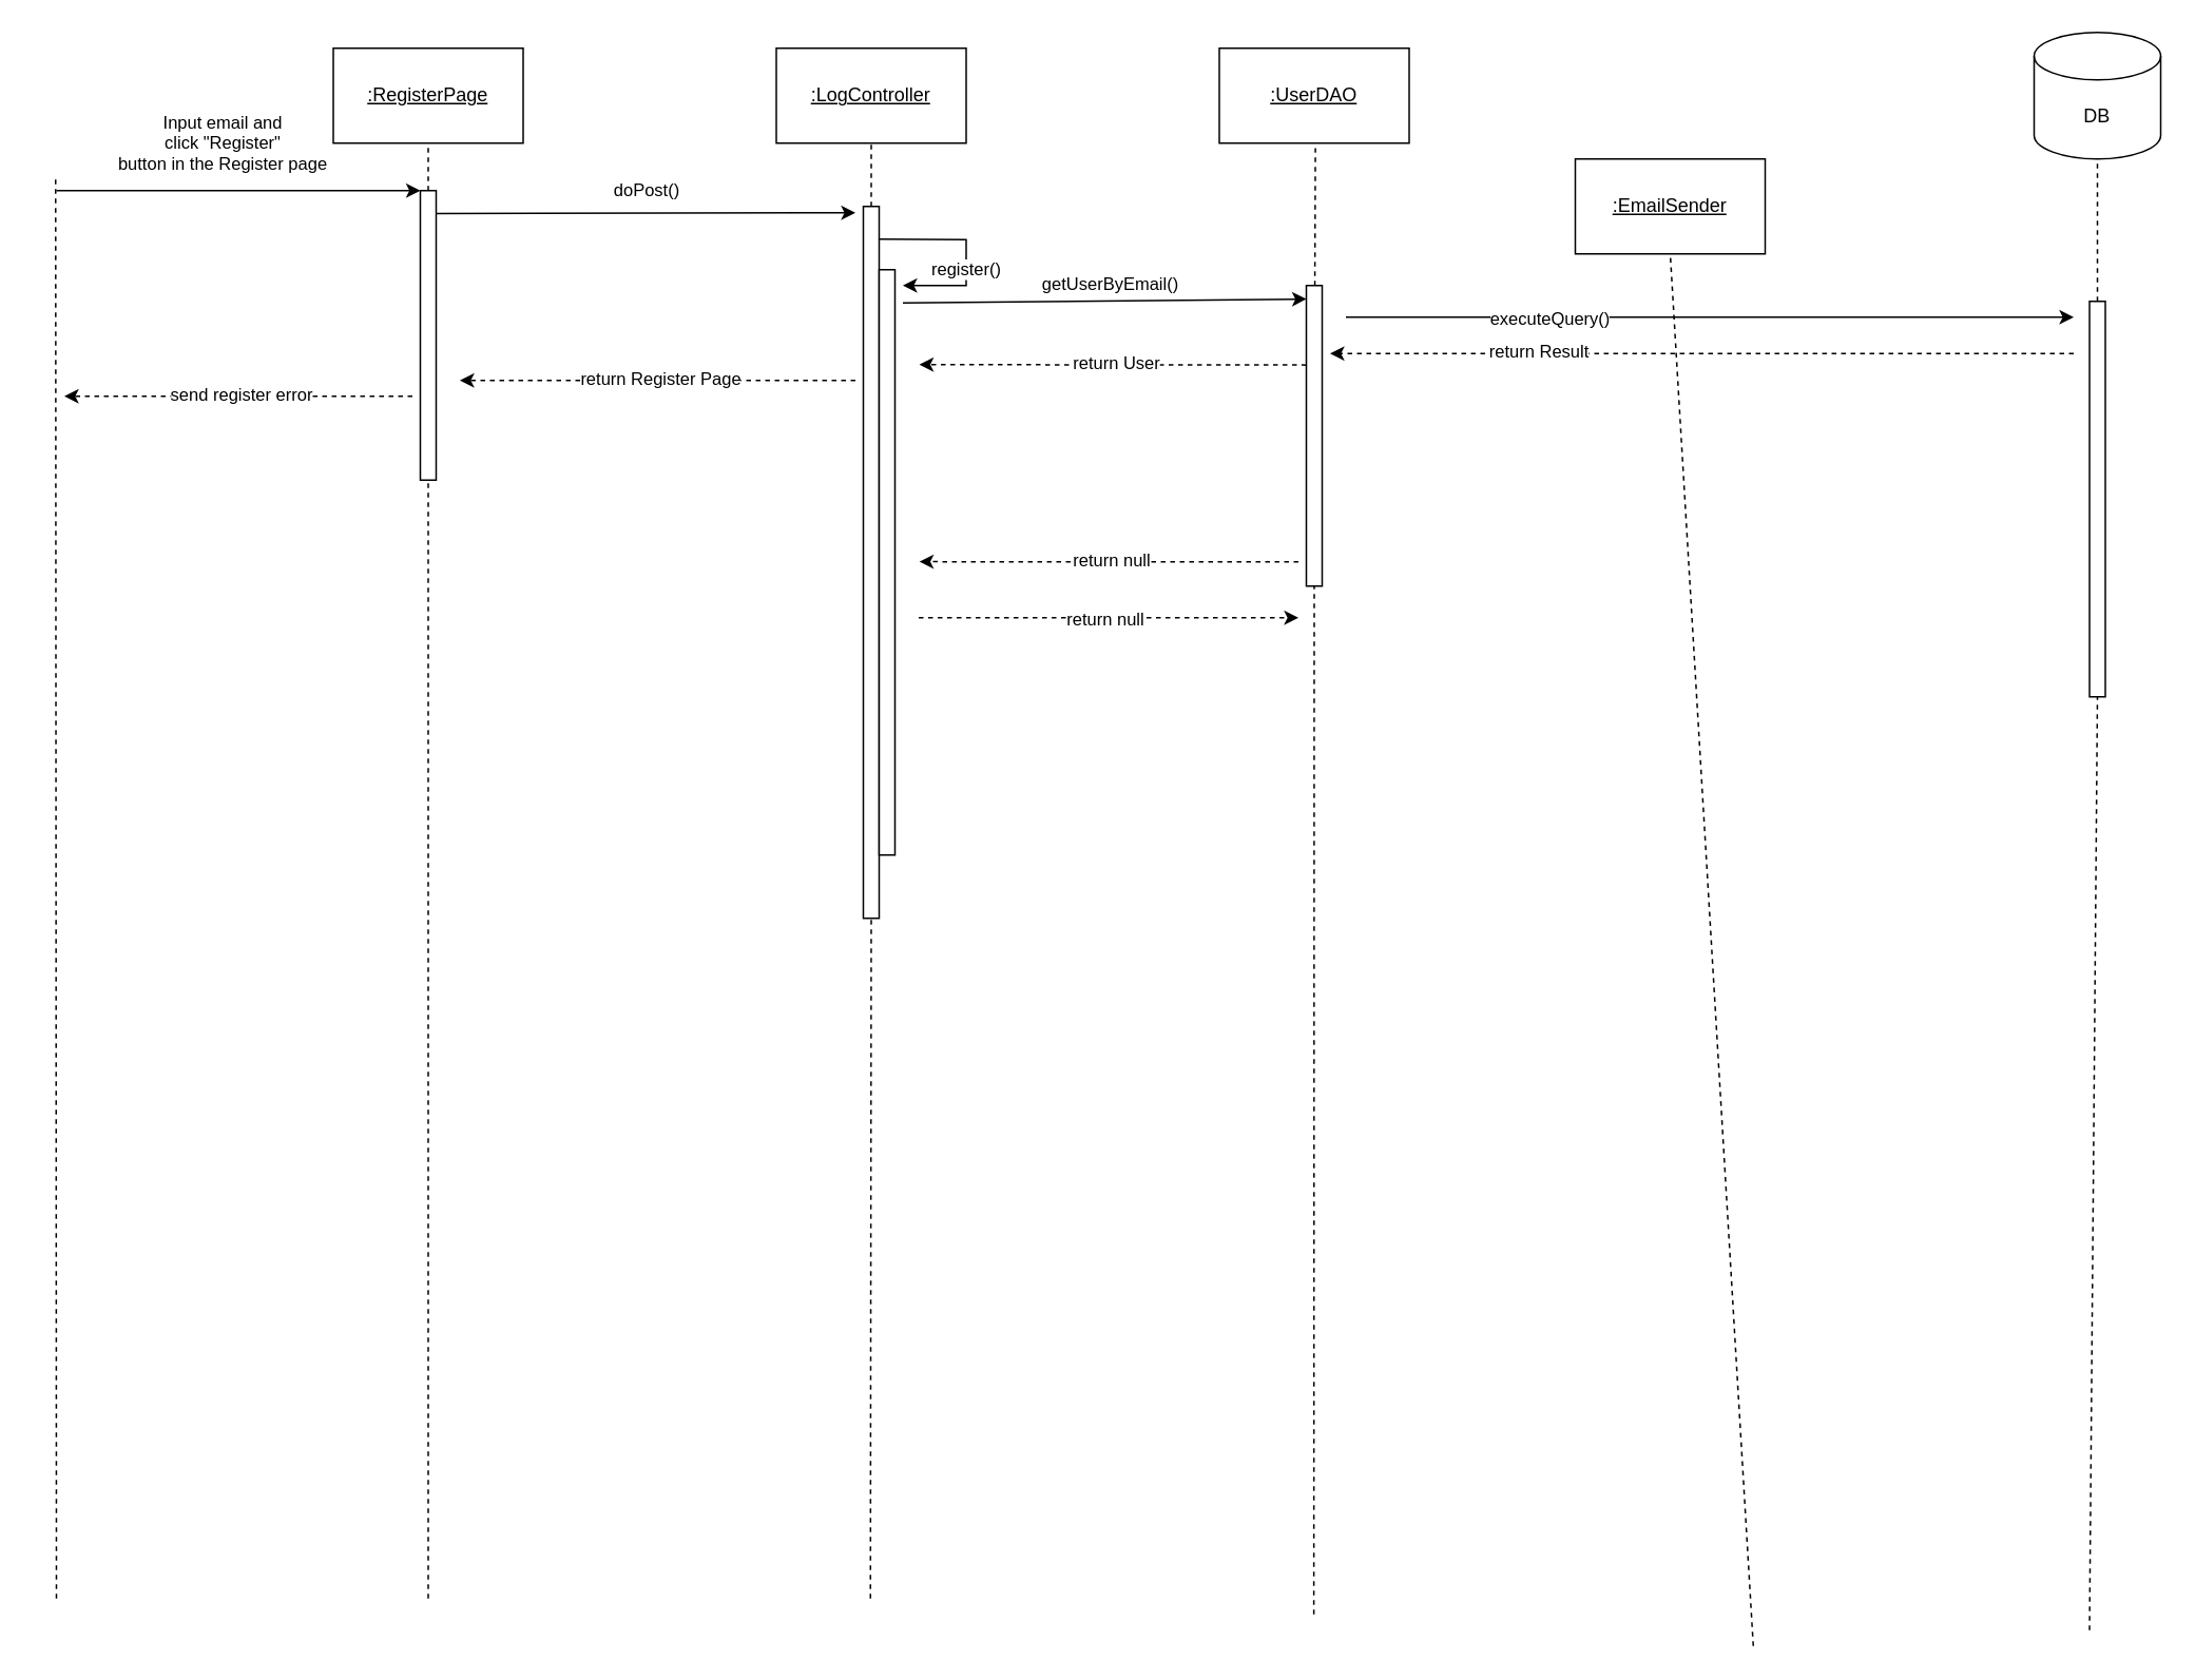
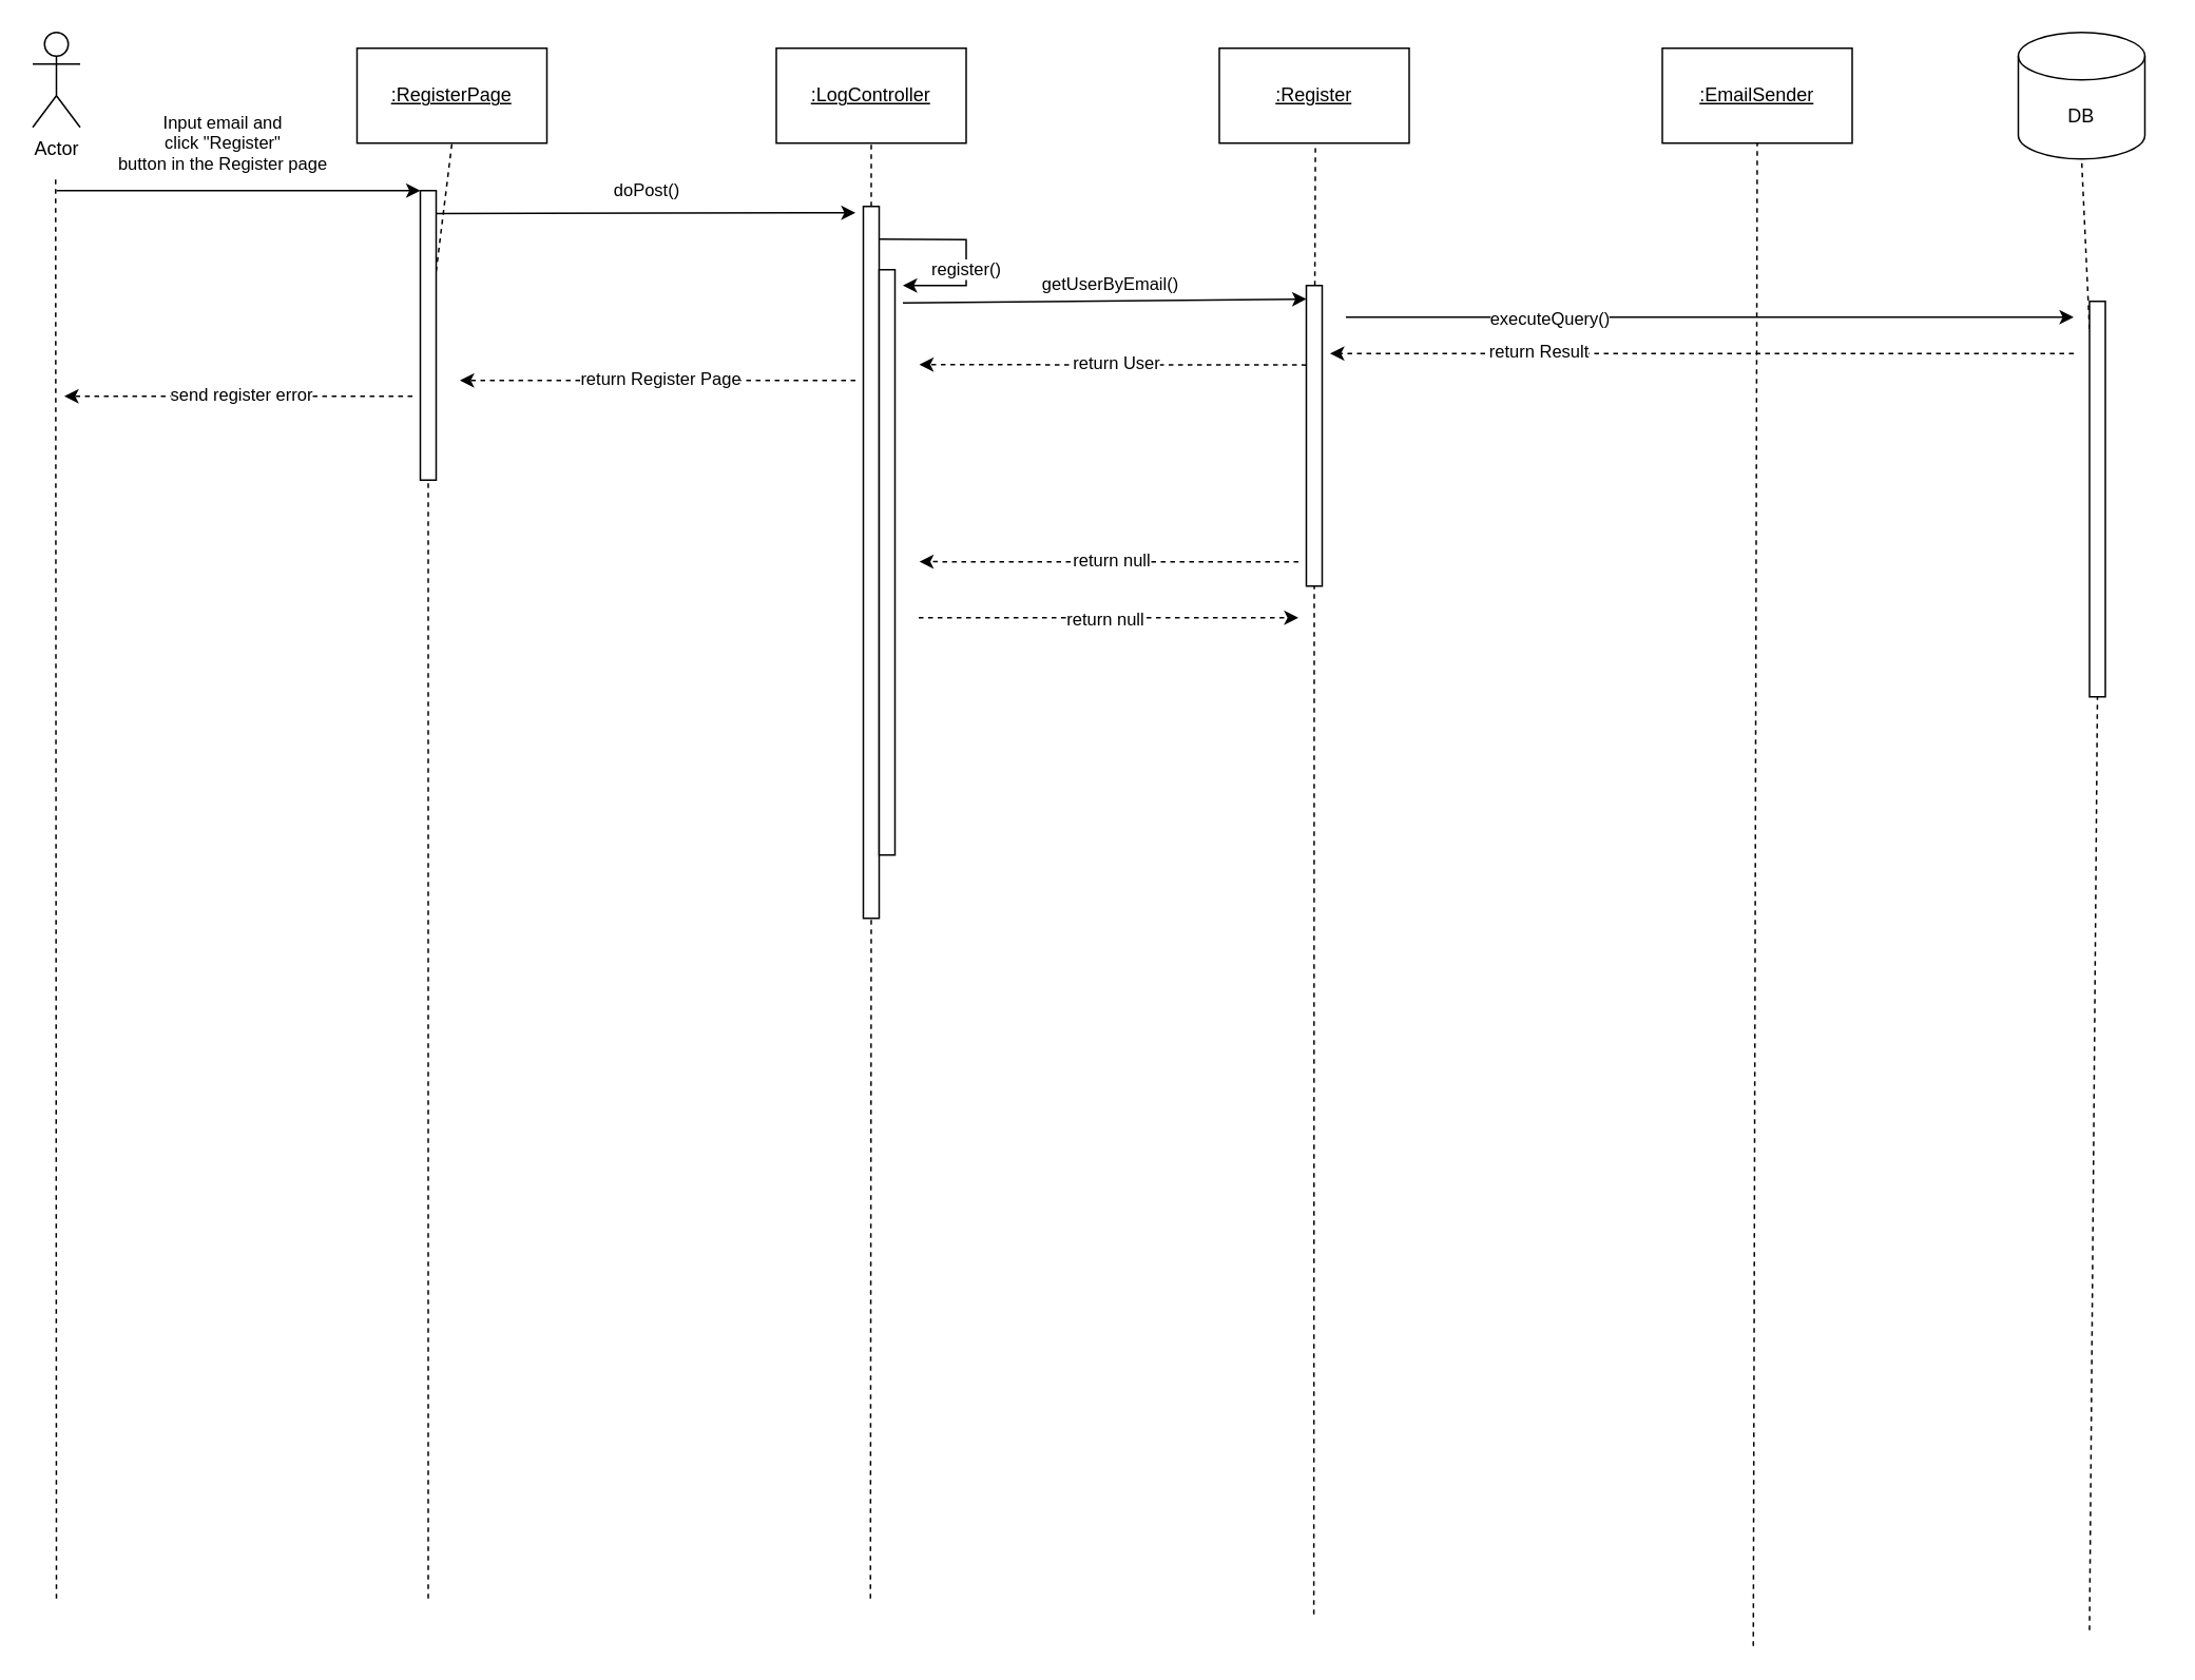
  <mxCell id="0" />
  <mxCell id="1" parent="0" />
  <mxCell id="2" value="" style="endArrow=none;dashed=1;html=1;rounded=0;entryX=0.5;entryY=1;entryDx=0;entryDy=0;" parent="1" target="26" edge="1"><mxGeometry width="50" height="50" relative="1" as="geometry"><mxPoint x="1107.5" y="1040" as="sourcePoint" /><mxPoint x="1112.5" y="110" as="targetPoint" /></mxGeometry></mxCell>
+ <mxCell id="3" value="Actor" style="shape=umlActor;verticalLabelPosition=bottom;verticalAlign=top;html=1;outlineConnect=0;" parent="1" vertex="1"><mxGeometry x="20" y="20" width="30" height="60" as="geometry" /></mxCell>
  <mxCell id="4" value="" style="endArrow=none;dashed=1;html=1;rounded=0;" parent="1" edge="1"><mxGeometry width="50" height="50" relative="1" as="geometry"><mxPoint x="35" y="1010" as="sourcePoint" /><mxPoint x="34.5" y="110" as="targetPoint" /></mxGeometry></mxCell>
- <mxCell id="5" value="&lt;u&gt;:RegisterPage&lt;/u&gt;" style="rounded=0;whiteSpace=wrap;html=1;" parent="1" vertex="1"><mxGeometry x="210" y="30" width="120" height="60" as="geometry" /></mxCell>
+ <mxCell id="5" value="&lt;u&gt;:RegisterPage&lt;/u&gt;" style="rounded=0;whiteSpace=wrap;html=1;" parent="1" vertex="1"><mxGeometry x="225" y="30" width="120" height="60" as="geometry" /></mxCell>
  <mxCell id="6" value="&lt;u&gt;:LogController&lt;/u&gt;" style="rounded=0;whiteSpace=wrap;html=1;" parent="1" vertex="1"><mxGeometry x="490" y="30" width="120" height="60" as="geometry" /></mxCell>
- <mxCell id="7" value="&lt;u&gt;:UserDAO&lt;/u&gt;" style="rounded=0;whiteSpace=wrap;html=1;" parent="1" vertex="1"><mxGeometry x="770" y="30" width="120" height="60" as="geometry" /></mxCell>
- <mxCell id="8" value="DB" style="shape=cylinder3;whiteSpace=wrap;html=1;boundedLbl=1;backgroundOutline=1;size=15;" parent="1" vertex="1"><mxGeometry x="1285" y="20" width="80" height="80" as="geometry" /></mxCell>
+ <mxCell id="7" value="&lt;u&gt;:Register&lt;/u&gt;" style="rounded=0;whiteSpace=wrap;html=1;" parent="1" vertex="1"><mxGeometry x="770" y="30" width="120" height="60" as="geometry" /></mxCell>
+ <mxCell id="8" value="DB" style="shape=cylinder3;whiteSpace=wrap;html=1;boundedLbl=1;backgroundOutline=1;size=15;" parent="1" vertex="1"><mxGeometry x="1275" y="20" width="80" height="80" as="geometry" /></mxCell>
  <mxCell id="9" value="" style="endArrow=none;dashed=1;html=1;rounded=0;entryX=0.5;entryY=1;entryDx=0;entryDy=0;" parent="1" source="14" target="5" edge="1"><mxGeometry width="50" height="50" relative="1" as="geometry"><mxPoint x="270" y="1010" as="sourcePoint" /><mxPoint x="269.5" y="130" as="targetPoint" /></mxGeometry></mxCell>
  <mxCell id="10" value="" style="endArrow=none;dashed=1;html=1;rounded=0;entryX=0.5;entryY=1;entryDx=0;entryDy=0;" parent="1" source="18" target="6" edge="1"><mxGeometry width="50" height="50" relative="1" as="geometry"><mxPoint x="549.5" y="1010" as="sourcePoint" /><mxPoint x="550" y="80" as="targetPoint" /></mxGeometry></mxCell>
  <mxCell id="11" value="" style="endArrow=none;dashed=1;html=1;rounded=0;entryX=0.506;entryY=1.054;entryDx=0;entryDy=0;entryPerimeter=0;" parent="1" source="22" target="7" edge="1"><mxGeometry width="50" height="50" relative="1" as="geometry"><mxPoint x="829.75" y="1020" as="sourcePoint" /><mxPoint x="830.25" y="100" as="targetPoint" /></mxGeometry></mxCell>
  <mxCell id="12" value="" style="endArrow=none;dashed=1;html=1;rounded=0;entryX=0.5;entryY=1;entryDx=0;entryDy=0;entryPerimeter=0;" parent="1" source="28" target="8" edge="1"><mxGeometry width="50" height="50" relative="1" as="geometry"><mxPoint x="1320" y="1030" as="sourcePoint" /><mxPoint x="1081.25" y="113" as="targetPoint" /></mxGeometry></mxCell>
  <mxCell id="13" value="" style="endArrow=none;dashed=1;html=1;rounded=0;entryX=0.5;entryY=1;entryDx=0;entryDy=0;" parent="1" target="14" edge="1"><mxGeometry width="50" height="50" relative="1" as="geometry"><mxPoint x="270" y="1010" as="sourcePoint" /><mxPoint x="270" y="90" as="targetPoint" /></mxGeometry></mxCell>
  <mxCell id="14" value="" style="rounded=0;whiteSpace=wrap;html=1;" parent="1" vertex="1"><mxGeometry x="265" y="120" width="10" height="183" as="geometry" /></mxCell>
  <mxCell id="15" value="Input email and&lt;br&gt;click &quot;Register&quot; &lt;br&gt;button in the Register page" style="endArrow=classic;html=1;rounded=0;entryX=0;entryY=0;entryDx=0;entryDy=0;" parent="1" target="14" edge="1"><mxGeometry x="-0.087" y="30" width="50" height="50" relative="1" as="geometry"><mxPoint x="35" y="120" as="sourcePoint" /><mxPoint x="260" y="120" as="targetPoint" /><mxPoint as="offset" /></mxGeometry></mxCell>
  <mxCell id="16" value="doPost()" style="endArrow=classic;html=1;rounded=0;exitX=0.974;exitY=0.079;exitDx=0;exitDy=0;exitPerimeter=0;" parent="1" source="14" edge="1"><mxGeometry x="-0.0" y="14" width="50" height="50" relative="1" as="geometry"><mxPoint x="290" y="160" as="sourcePoint" /><mxPoint x="540" y="134" as="targetPoint" /><mxPoint as="offset" /></mxGeometry></mxCell>
  <mxCell id="17" value="" style="endArrow=none;dashed=1;html=1;rounded=0;entryX=0.5;entryY=1;entryDx=0;entryDy=0;" parent="1" target="18" edge="1"><mxGeometry width="50" height="50" relative="1" as="geometry"><mxPoint x="549.5" y="1010" as="sourcePoint" /><mxPoint x="550" y="90" as="targetPoint" /></mxGeometry></mxCell>
  <mxCell id="18" value="" style="rounded=0;whiteSpace=wrap;html=1;" parent="1" vertex="1"><mxGeometry x="545" y="130" width="10" height="450" as="geometry" /></mxCell>
  <mxCell id="19" value="" style="rounded=0;whiteSpace=wrap;html=1;" parent="1" vertex="1"><mxGeometry x="555" y="170" width="10" height="370" as="geometry" /></mxCell>
  <mxCell id="20" value="register()" style="endArrow=classic;html=1;rounded=0;exitX=0.964;exitY=0.046;exitDx=0;exitDy=0;exitPerimeter=0;" parent="1" source="18" edge="1"><mxGeometry x="0.196" width="50" height="50" relative="1" as="geometry"><mxPoint x="470" y="200" as="sourcePoint" /><mxPoint x="570" y="180" as="targetPoint" /><Array as="points"><mxPoint x="610" y="151" /><mxPoint x="610" y="180" /></Array><mxPoint as="offset" /></mxGeometry></mxCell>
  <mxCell id="21" value="" style="endArrow=none;dashed=1;html=1;rounded=0;entryX=0.5;entryY=1;entryDx=0;entryDy=0;" parent="1" target="22" edge="1"><mxGeometry width="50" height="50" relative="1" as="geometry"><mxPoint x="829.75" y="1020" as="sourcePoint" /><mxPoint x="831" y="93" as="targetPoint" /></mxGeometry></mxCell>
  <mxCell id="22" value="" style="rounded=0;whiteSpace=wrap;html=1;" parent="1" vertex="1"><mxGeometry x="825" y="180" width="10" height="190" as="geometry" /></mxCell>
  <mxCell id="23" value="getUserByEmail()" style="endArrow=classic;html=1;rounded=0;entryX=0.004;entryY=0.045;entryDx=0;entryDy=0;entryPerimeter=0;" parent="1" target="22" edge="1"><mxGeometry x="0.028" y="11" width="50" height="50" relative="1" as="geometry"><mxPoint x="570" y="191" as="sourcePoint" /><mxPoint x="620" y="256" as="targetPoint" /><Array as="points" /><mxPoint as="offset" /></mxGeometry></mxCell>
  <mxCell id="24" value="executeQuery()" style="endArrow=classic;html=1;rounded=0;" parent="1" edge="1"><mxGeometry x="-0.44" y="-1" width="50" height="50" relative="1" as="geometry"><mxPoint x="850" y="200" as="sourcePoint" /><mxPoint x="1310" y="200" as="targetPoint" /><Array as="points" /><mxPoint as="offset" /></mxGeometry></mxCell>
  <mxCell id="25" value="return Result" style="endArrow=classic;html=1;rounded=0;dashed=1;" parent="1" edge="1"><mxGeometry x="0.438" y="-1" width="50" height="50" relative="1" as="geometry"><mxPoint x="1310" y="223" as="sourcePoint" /><mxPoint x="840" y="223" as="targetPoint" /><Array as="points" /><mxPoint as="offset" /></mxGeometry></mxCell>
- <mxCell id="26" value="&lt;u&gt;:EmailSender&lt;/u&gt;" style="rounded=0;whiteSpace=wrap;html=1;" parent="1" vertex="1"><mxGeometry x="995" y="100" width="120" height="60" as="geometry" /></mxCell>
+ <mxCell id="26" value="&lt;u&gt;:EmailSender&lt;/u&gt;" style="rounded=0;whiteSpace=wrap;html=1;" parent="1" vertex="1"><mxGeometry x="1050" y="30" width="120" height="60" as="geometry" /></mxCell>
  <mxCell id="27" value="" style="endArrow=none;dashed=1;html=1;rounded=0;entryX=0.5;entryY=1;entryDx=0;entryDy=0;entryPerimeter=0;" parent="1" target="28" edge="1"><mxGeometry width="50" height="50" relative="1" as="geometry"><mxPoint x="1320" y="1030" as="sourcePoint" /><mxPoint x="1325" y="100" as="targetPoint" /></mxGeometry></mxCell>
  <mxCell id="28" value="" style="rounded=0;whiteSpace=wrap;html=1;" parent="1" vertex="1"><mxGeometry x="1320" y="190" width="10" height="250" as="geometry" /></mxCell>
  <mxCell id="29" value="return null" style="endArrow=classic;html=1;rounded=0;dashed=1;" edge="1" parent="1"><mxGeometry x="-0.018" y="-1" width="50" height="50" relative="1" as="geometry"><mxPoint x="820" y="354.7" as="sourcePoint" /><mxPoint x="580.4" y="354.58" as="targetPoint" /><Array as="points" /><mxPoint as="offset" /></mxGeometry></mxCell>
  <mxCell id="30" value="return User" style="endArrow=classic;html=1;rounded=0;dashed=1;exitX=-0.04;exitY=0.681;exitDx=0;exitDy=0;exitPerimeter=0;" edge="1" parent="1"><mxGeometry x="-0.018" y="-1" width="50" height="50" relative="1" as="geometry"><mxPoint x="825" y="230.25" as="sourcePoint" /><mxPoint x="580.4" y="230" as="targetPoint" /><Array as="points" /><mxPoint as="offset" /></mxGeometry></mxCell>
  <mxCell id="31" value="return Register Page" style="endArrow=classic;html=1;rounded=0;dashed=1;" edge="1" parent="1"><mxGeometry x="-0.018" y="-1" width="50" height="50" relative="1" as="geometry"><mxPoint x="540" y="240" as="sourcePoint" /><mxPoint x="290" y="240" as="targetPoint" /><Array as="points" /><mxPoint as="offset" /></mxGeometry></mxCell>
  <mxCell id="32" value="send register error" style="endArrow=classic;html=1;rounded=0;dashed=1;" edge="1" parent="1"><mxGeometry x="-0.018" y="-1" width="50" height="50" relative="1" as="geometry"><mxPoint x="260" y="250" as="sourcePoint" /><mxPoint x="40" y="250" as="targetPoint" /><Array as="points" /><mxPoint as="offset" /></mxGeometry></mxCell>
  <mxCell id="33" value="return null" style="endArrow=classic;html=1;rounded=0;dashed=1;" edge="1" parent="1"><mxGeometry x="-0.018" y="-1" width="50" height="50" relative="1" as="geometry"><mxPoint x="580" y="390" as="sourcePoint" /><mxPoint x="820" y="390" as="targetPoint" /><Array as="points" /><mxPoint as="offset" /></mxGeometry></mxCell>
